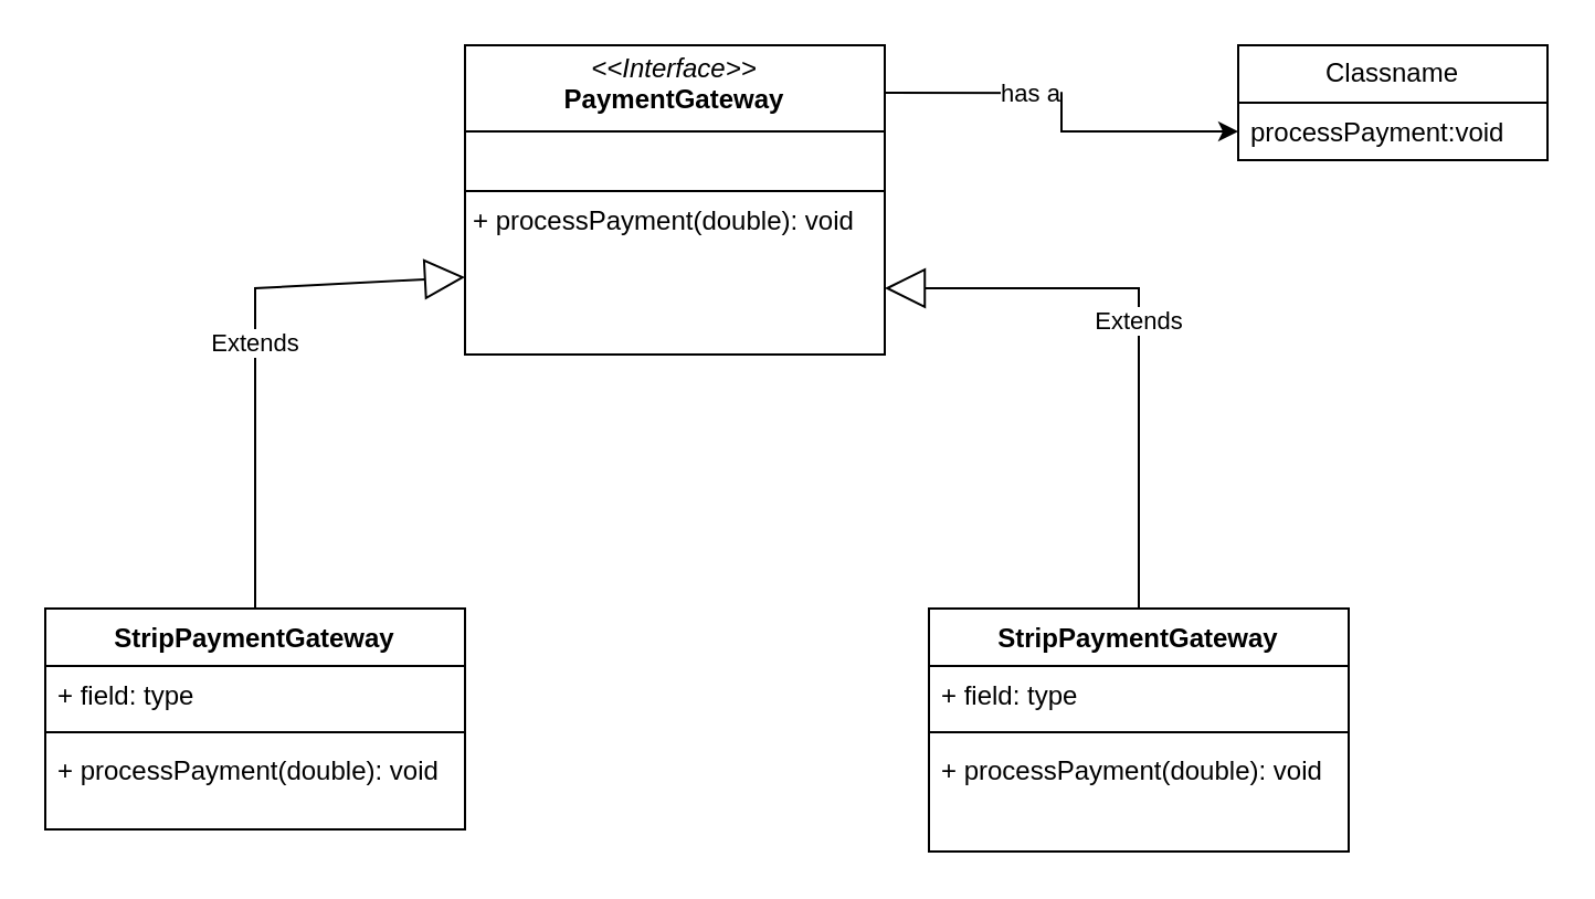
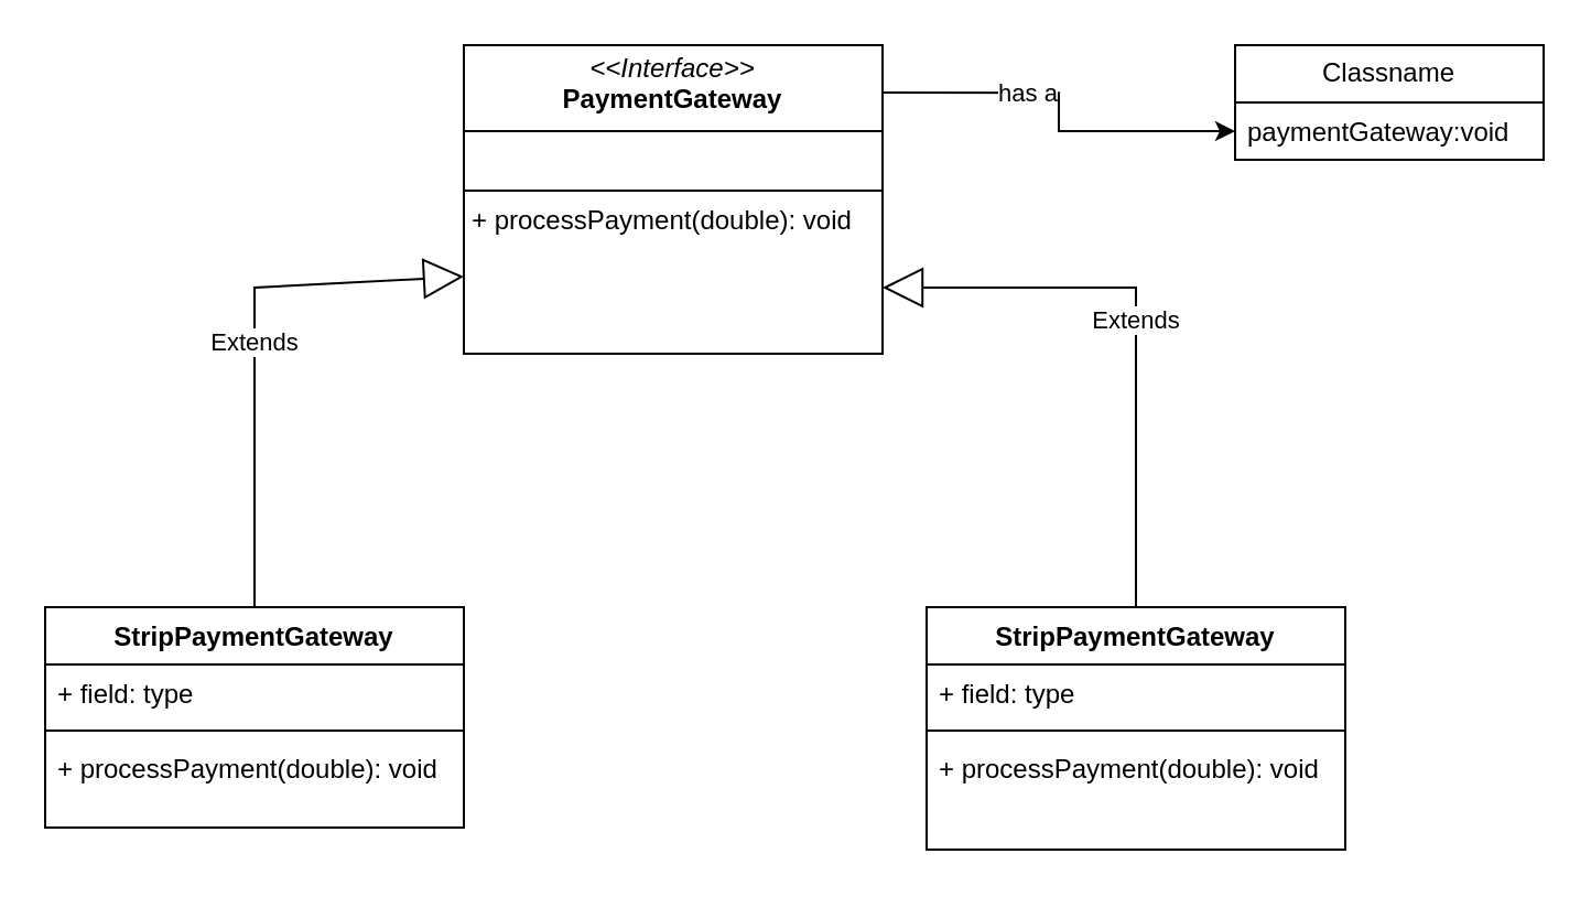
  <mxCell id="0" />
  <mxCell id="1" parent="0" />
  <mxCell id="2" style="edgeStyle=orthogonalEdgeStyle;rounded=0;orthogonalLoop=1;jettySize=auto;html=1;exitX=1;exitY=0.154;exitDx=0;exitDy=0;entryX=0;entryY=0.5;entryDx=0;entryDy=0;exitPerimeter=0;" edge="1" parent="1" source="4" target="16"><mxGeometry relative="1" as="geometry" /></mxCell>
  <mxCell id="3" value="has a" style="edgeLabel;html=1;align=center;verticalAlign=middle;resizable=0;points=[];" vertex="1" connectable="0" parent="2"><mxGeometry x="-0.251" relative="1" as="geometry"><mxPoint as="offset" /></mxGeometry></mxCell>
  <mxCell id="4" value="&lt;p style=&quot;margin:0px;margin-top:4px;text-align:center;&quot;&gt;&lt;i&gt;&amp;lt;&amp;lt;Interface&amp;gt;&amp;gt;&lt;/i&gt;&lt;br&gt;&lt;b&gt;PaymentGateway&lt;/b&gt;&lt;/p&gt;&lt;hr size=&quot;1&quot; style=&quot;border-style:solid;&quot;&gt;&lt;p style=&quot;margin:0px;margin-left:4px;&quot;&gt;&lt;br&gt;&lt;/p&gt;&lt;hr size=&quot;1&quot; style=&quot;border-style:solid;&quot;&gt;&lt;p style=&quot;margin:0px;margin-left:4px;&quot;&gt;+ processPayment(double): void&lt;br&gt;&lt;/p&gt;" style="verticalAlign=top;align=left;overflow=fill;html=1;whiteSpace=wrap;" vertex="1" parent="1"><mxGeometry x="210" y="20" width="190" height="140" as="geometry" /></mxCell>
  <mxCell id="5" value="StripPaymentGateway" style="swimlane;fontStyle=1;align=center;verticalAlign=top;childLayout=stackLayout;horizontal=1;startSize=26;horizontalStack=0;resizeParent=1;resizeParentMax=0;resizeLast=0;collapsible=1;marginBottom=0;whiteSpace=wrap;html=1;" vertex="1" parent="1"><mxGeometry x="20" y="275" width="190" height="100" as="geometry" /></mxCell>
  <mxCell id="6" value="+ field: type" style="text;strokeColor=none;fillColor=none;align=left;verticalAlign=top;spacingLeft=4;spacingRight=4;overflow=hidden;rotatable=0;points=[[0,0.5],[1,0.5]];portConstraint=eastwest;whiteSpace=wrap;html=1;" vertex="1" parent="5"><mxGeometry y="26" width="190" height="26" as="geometry" /></mxCell>
  <mxCell id="7" value="" style="line;strokeWidth=1;fillColor=none;align=left;verticalAlign=middle;spacingTop=-1;spacingLeft=3;spacingRight=3;rotatable=0;labelPosition=right;points=[];portConstraint=eastwest;strokeColor=inherit;" vertex="1" parent="5"><mxGeometry y="52" width="190" height="8" as="geometry" /></mxCell>
  <mxCell id="8" value="+ processPayment(double): void" style="text;strokeColor=none;fillColor=none;align=left;verticalAlign=top;spacingLeft=4;spacingRight=4;overflow=hidden;rotatable=0;points=[[0,0.5],[1,0.5]];portConstraint=eastwest;whiteSpace=wrap;html=1;" vertex="1" parent="5"><mxGeometry y="60" width="190" height="40" as="geometry" /></mxCell>
  <mxCell id="9" value="Extends" style="endArrow=block;endSize=16;endFill=0;html=1;rounded=0;exitX=0.5;exitY=0;exitDx=0;exitDy=0;entryX=0;entryY=0.75;entryDx=0;entryDy=0;" edge="1" parent="1" source="5" target="4"><mxGeometry width="160" relative="1" as="geometry"><mxPoint x="0" y="240" as="sourcePoint" /><mxPoint x="60" y="140" as="targetPoint" /><Array as="points"><mxPoint x="115" y="130" /></Array></mxGeometry></mxCell>
  <mxCell id="10" value="StripPaymentGateway" style="swimlane;fontStyle=1;align=center;verticalAlign=top;childLayout=stackLayout;horizontal=1;startSize=26;horizontalStack=0;resizeParent=1;resizeParentMax=0;resizeLast=0;collapsible=1;marginBottom=0;whiteSpace=wrap;html=1;" vertex="1" parent="1"><mxGeometry x="420" y="275" width="190" height="110" as="geometry" /></mxCell>
  <mxCell id="11" value="+ field: type" style="text;strokeColor=none;fillColor=none;align=left;verticalAlign=top;spacingLeft=4;spacingRight=4;overflow=hidden;rotatable=0;points=[[0,0.5],[1,0.5]];portConstraint=eastwest;whiteSpace=wrap;html=1;" vertex="1" parent="10"><mxGeometry y="26" width="190" height="26" as="geometry" /></mxCell>
  <mxCell id="12" value="" style="line;strokeWidth=1;fillColor=none;align=left;verticalAlign=middle;spacingTop=-1;spacingLeft=3;spacingRight=3;rotatable=0;labelPosition=right;points=[];portConstraint=eastwest;strokeColor=inherit;" vertex="1" parent="10"><mxGeometry y="52" width="190" height="8" as="geometry" /></mxCell>
  <mxCell id="13" value="+ processPayment(double): void" style="text;strokeColor=none;fillColor=none;align=left;verticalAlign=top;spacingLeft=4;spacingRight=4;overflow=hidden;rotatable=0;points=[[0,0.5],[1,0.5]];portConstraint=eastwest;whiteSpace=wrap;html=1;" vertex="1" parent="10"><mxGeometry y="60" width="190" height="50" as="geometry" /></mxCell>
  <mxCell id="14" value="Extends" style="endArrow=block;endSize=16;endFill=0;html=1;rounded=0;exitX=0.5;exitY=0;exitDx=0;exitDy=0;" edge="1" parent="1" source="10"><mxGeometry width="160" relative="1" as="geometry"><mxPoint x="493.6" y="289.46" as="sourcePoint" /><mxPoint x="400" y="129.996" as="targetPoint" /><Array as="points"><mxPoint x="515" y="130" /></Array></mxGeometry></mxCell>
  <mxCell id="15" value="Classname" style="swimlane;fontStyle=0;childLayout=stackLayout;horizontal=1;startSize=26;fillColor=none;horizontalStack=0;resizeParent=1;resizeParentMax=0;resizeLast=0;collapsible=1;marginBottom=0;whiteSpace=wrap;html=1;" vertex="1" parent="1"><mxGeometry x="560" y="20" width="140" height="52" as="geometry" /></mxCell>
- <mxCell id="16" value="processPayment:void" style="text;strokeColor=none;fillColor=none;align=left;verticalAlign=top;spacingLeft=4;spacingRight=4;overflow=hidden;rotatable=0;points=[[0,0.5],[1,0.5]];portConstraint=eastwest;whiteSpace=wrap;html=1;" vertex="1" parent="15"><mxGeometry y="26" width="140" height="26" as="geometry" /></mxCell>
+ <mxCell id="16" value="paymentGateway:void" style="text;strokeColor=none;fillColor=none;align=left;verticalAlign=top;spacingLeft=4;spacingRight=4;overflow=hidden;rotatable=0;points=[[0,0.5],[1,0.5]];portConstraint=eastwest;whiteSpace=wrap;html=1;" vertex="1" parent="15"><mxGeometry y="26" width="140" height="26" as="geometry" /></mxCell>
